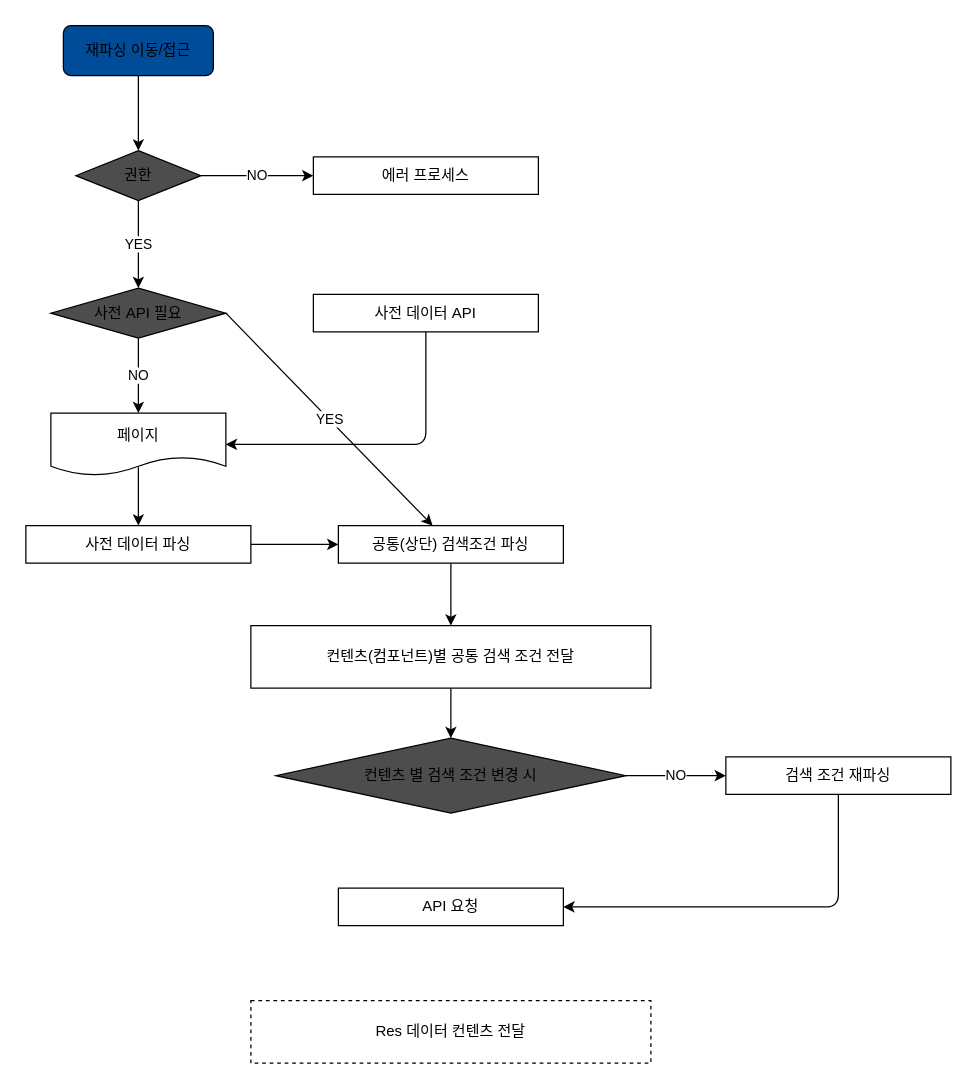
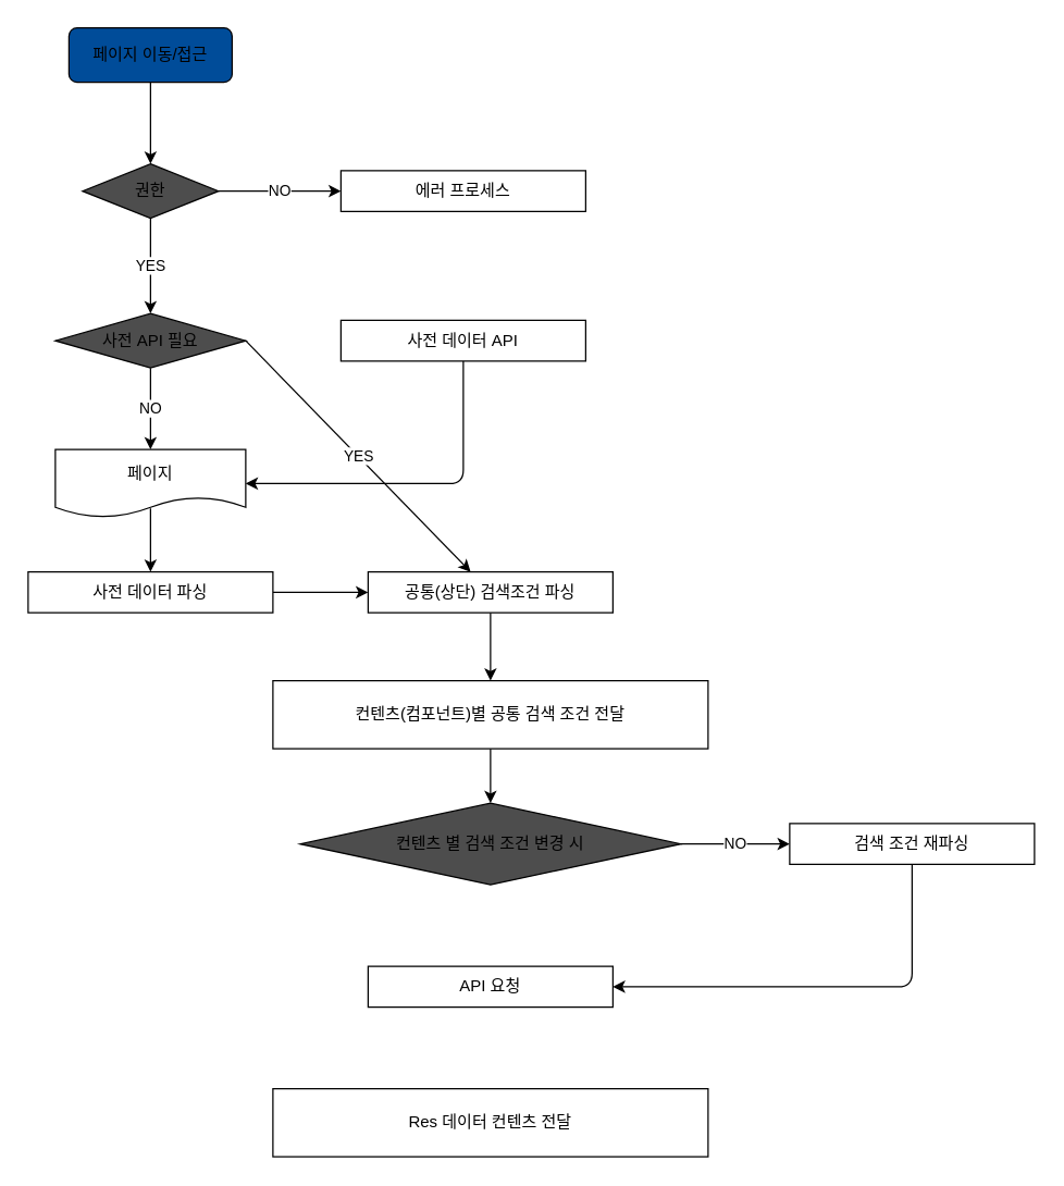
  <mxCell id="0" />
  <mxCell id="1" parent="0" />
  <mxCell id="2" style="edgeStyle=none;html=1;exitX=0.5;exitY=1;exitDx=0;exitDy=0;entryX=0.5;entryY=0;entryDx=0;entryDy=0;" edge="1" parent="1" source="3" target="6"><mxGeometry relative="1" as="geometry" /></mxCell>
- <mxCell id="3" value="재파싱 이동/접근" style="rounded=1;whiteSpace=wrap;html=1;fillColor=#004C99;" vertex="1" parent="1"><mxGeometry x="50" y="20" width="120" height="40" as="geometry" /></mxCell>
+ <mxCell id="3" value="페이지 이동/접근" style="rounded=1;whiteSpace=wrap;html=1;fillColor=#004C99;" vertex="1" parent="1"><mxGeometry x="50" y="20" width="120" height="40" as="geometry" /></mxCell>
  <mxCell id="4" value="YES" style="edgeStyle=none;html=1;exitX=0.5;exitY=1;exitDx=0;exitDy=0;entryX=0.5;entryY=0;entryDx=0;entryDy=0;" edge="1" parent="1" source="6"><mxGeometry relative="1" as="geometry"><mxPoint x="110" y="230" as="targetPoint" /></mxGeometry></mxCell>
  <mxCell id="5" value="NO" style="edgeStyle=none;html=1;exitX=1;exitY=0.5;exitDx=0;exitDy=0;" edge="1" parent="1" source="6" target="7"><mxGeometry relative="1" as="geometry" /></mxCell>
  <mxCell id="6" value="권한" style="rhombus;whiteSpace=wrap;html=1;fillColor=#4D4D4D;" vertex="1" parent="1"><mxGeometry x="60" y="120" width="100" height="40" as="geometry" /></mxCell>
  <mxCell id="7" value="에러 프로세스" style="rounded=0;whiteSpace=wrap;html=1;" vertex="1" parent="1"><mxGeometry x="250" y="125" width="180" height="30" as="geometry" /></mxCell>
  <mxCell id="8" style="edgeStyle=none;html=1;exitX=0.5;exitY=0.867;exitDx=0;exitDy=0;entryX=0.5;entryY=0;entryDx=0;entryDy=0;exitPerimeter=0;" edge="1" parent="1" source="9" target="16"><mxGeometry relative="1" as="geometry" /></mxCell>
  <mxCell id="9" value="페이지" style="shape=document;whiteSpace=wrap;html=1;boundedLbl=1;" vertex="1" parent="1"><mxGeometry x="40" y="330" width="140" height="50" as="geometry" /></mxCell>
  <mxCell id="10" value="YES" style="edgeStyle=none;html=1;exitX=1;exitY=0.5;exitDx=0;exitDy=0;" edge="1" parent="1" source="12" target="18"><mxGeometry relative="1" as="geometry" /></mxCell>
  <mxCell id="11" value="NO" style="edgeStyle=none;html=1;exitX=0.5;exitY=1;exitDx=0;exitDy=0;entryX=0.5;entryY=0;entryDx=0;entryDy=0;" edge="1" parent="1" source="12" target="9"><mxGeometry relative="1" as="geometry" /></mxCell>
  <mxCell id="12" value="사전 API 필요" style="rhombus;whiteSpace=wrap;html=1;fillColor=#4D4D4D;" vertex="1" parent="1"><mxGeometry x="40" y="230" width="140" height="40" as="geometry" /></mxCell>
  <mxCell id="13" style="edgeStyle=none;html=1;exitX=0.5;exitY=1;exitDx=0;exitDy=0;entryX=1;entryY=0.5;entryDx=0;entryDy=0;" edge="1" parent="1" source="14" target="9"><mxGeometry relative="1" as="geometry"><Array as="points"><mxPoint x="340" y="355" /></Array></mxGeometry></mxCell>
  <mxCell id="14" value="사전 데이터 API" style="rounded=0;whiteSpace=wrap;html=1;" vertex="1" parent="1"><mxGeometry x="250" y="235" width="180" height="30" as="geometry" /></mxCell>
  <mxCell id="15" style="edgeStyle=none;html=1;exitX=1;exitY=0.5;exitDx=0;exitDy=0;entryX=0;entryY=0.5;entryDx=0;entryDy=0;" edge="1" parent="1" source="16" target="18"><mxGeometry relative="1" as="geometry" /></mxCell>
  <mxCell id="16" value="사전 데이터 파싱" style="rounded=0;whiteSpace=wrap;html=1;" vertex="1" parent="1"><mxGeometry x="20" y="420" width="180" height="30" as="geometry" /></mxCell>
  <mxCell id="17" style="edgeStyle=none;html=1;exitX=0.5;exitY=1;exitDx=0;exitDy=0;" edge="1" parent="1" source="18" target="20"><mxGeometry relative="1" as="geometry" /></mxCell>
  <mxCell id="18" value="공통(상단) 검색조건 파싱" style="rounded=0;whiteSpace=wrap;html=1;" vertex="1" parent="1"><mxGeometry x="270" y="420" width="180" height="30" as="geometry" /></mxCell>
  <mxCell id="19" style="edgeStyle=none;html=1;exitX=0.5;exitY=1;exitDx=0;exitDy=0;entryX=0.5;entryY=0;entryDx=0;entryDy=0;" edge="1" parent="1" source="20" target="22"><mxGeometry relative="1" as="geometry" /></mxCell>
  <mxCell id="20" value="컨텐츠(컴포넌트)별 공통 검색 조건 전달" style="rounded=0;whiteSpace=wrap;html=1;" vertex="1" parent="1"><mxGeometry x="200" y="500" width="320" height="50" as="geometry" /></mxCell>
  <mxCell id="21" value="NO" style="edgeStyle=none;html=1;exitX=1;exitY=0.5;exitDx=0;exitDy=0;" edge="1" parent="1" source="22" target="25"><mxGeometry relative="1" as="geometry" /></mxCell>
  <mxCell id="22" value="컨텐츠 별 검색 조건 변경 시" style="rhombus;whiteSpace=wrap;html=1;fillColor=#4D4D4D;" vertex="1" parent="1"><mxGeometry x="220" y="590" width="280" height="60" as="geometry" /></mxCell>
  <mxCell id="23" value="API 요청" style="rounded=0;whiteSpace=wrap;html=1;" vertex="1" parent="1"><mxGeometry x="270" y="710" width="180" height="30" as="geometry" /></mxCell>
  <mxCell id="24" style="edgeStyle=none;html=1;exitX=0.5;exitY=1;exitDx=0;exitDy=0;entryX=1;entryY=0.5;entryDx=0;entryDy=0;" edge="1" parent="1" source="25" target="23"><mxGeometry relative="1" as="geometry"><Array as="points"><mxPoint x="670" y="725" /></Array></mxGeometry></mxCell>
  <mxCell id="25" value="검색 조건 재파싱" style="rounded=0;whiteSpace=wrap;html=1;" vertex="1" parent="1"><mxGeometry x="580" y="605" width="180" height="30" as="geometry" /></mxCell>
- <mxCell id="26" value="Res 데이터 컨텐츠 전달" style="rounded=0;whiteSpace=wrap;html=1;dashed=1;" vertex="1" parent="1"><mxGeometry x="200" y="800" width="320" height="50" as="geometry" /></mxCell>
+ <mxCell id="26" value="Res 데이터 컨텐츠 전달" style="rounded=0;whiteSpace=wrap;html=1;" vertex="1" parent="1"><mxGeometry x="200" y="800" width="320" height="50" as="geometry" /></mxCell>
